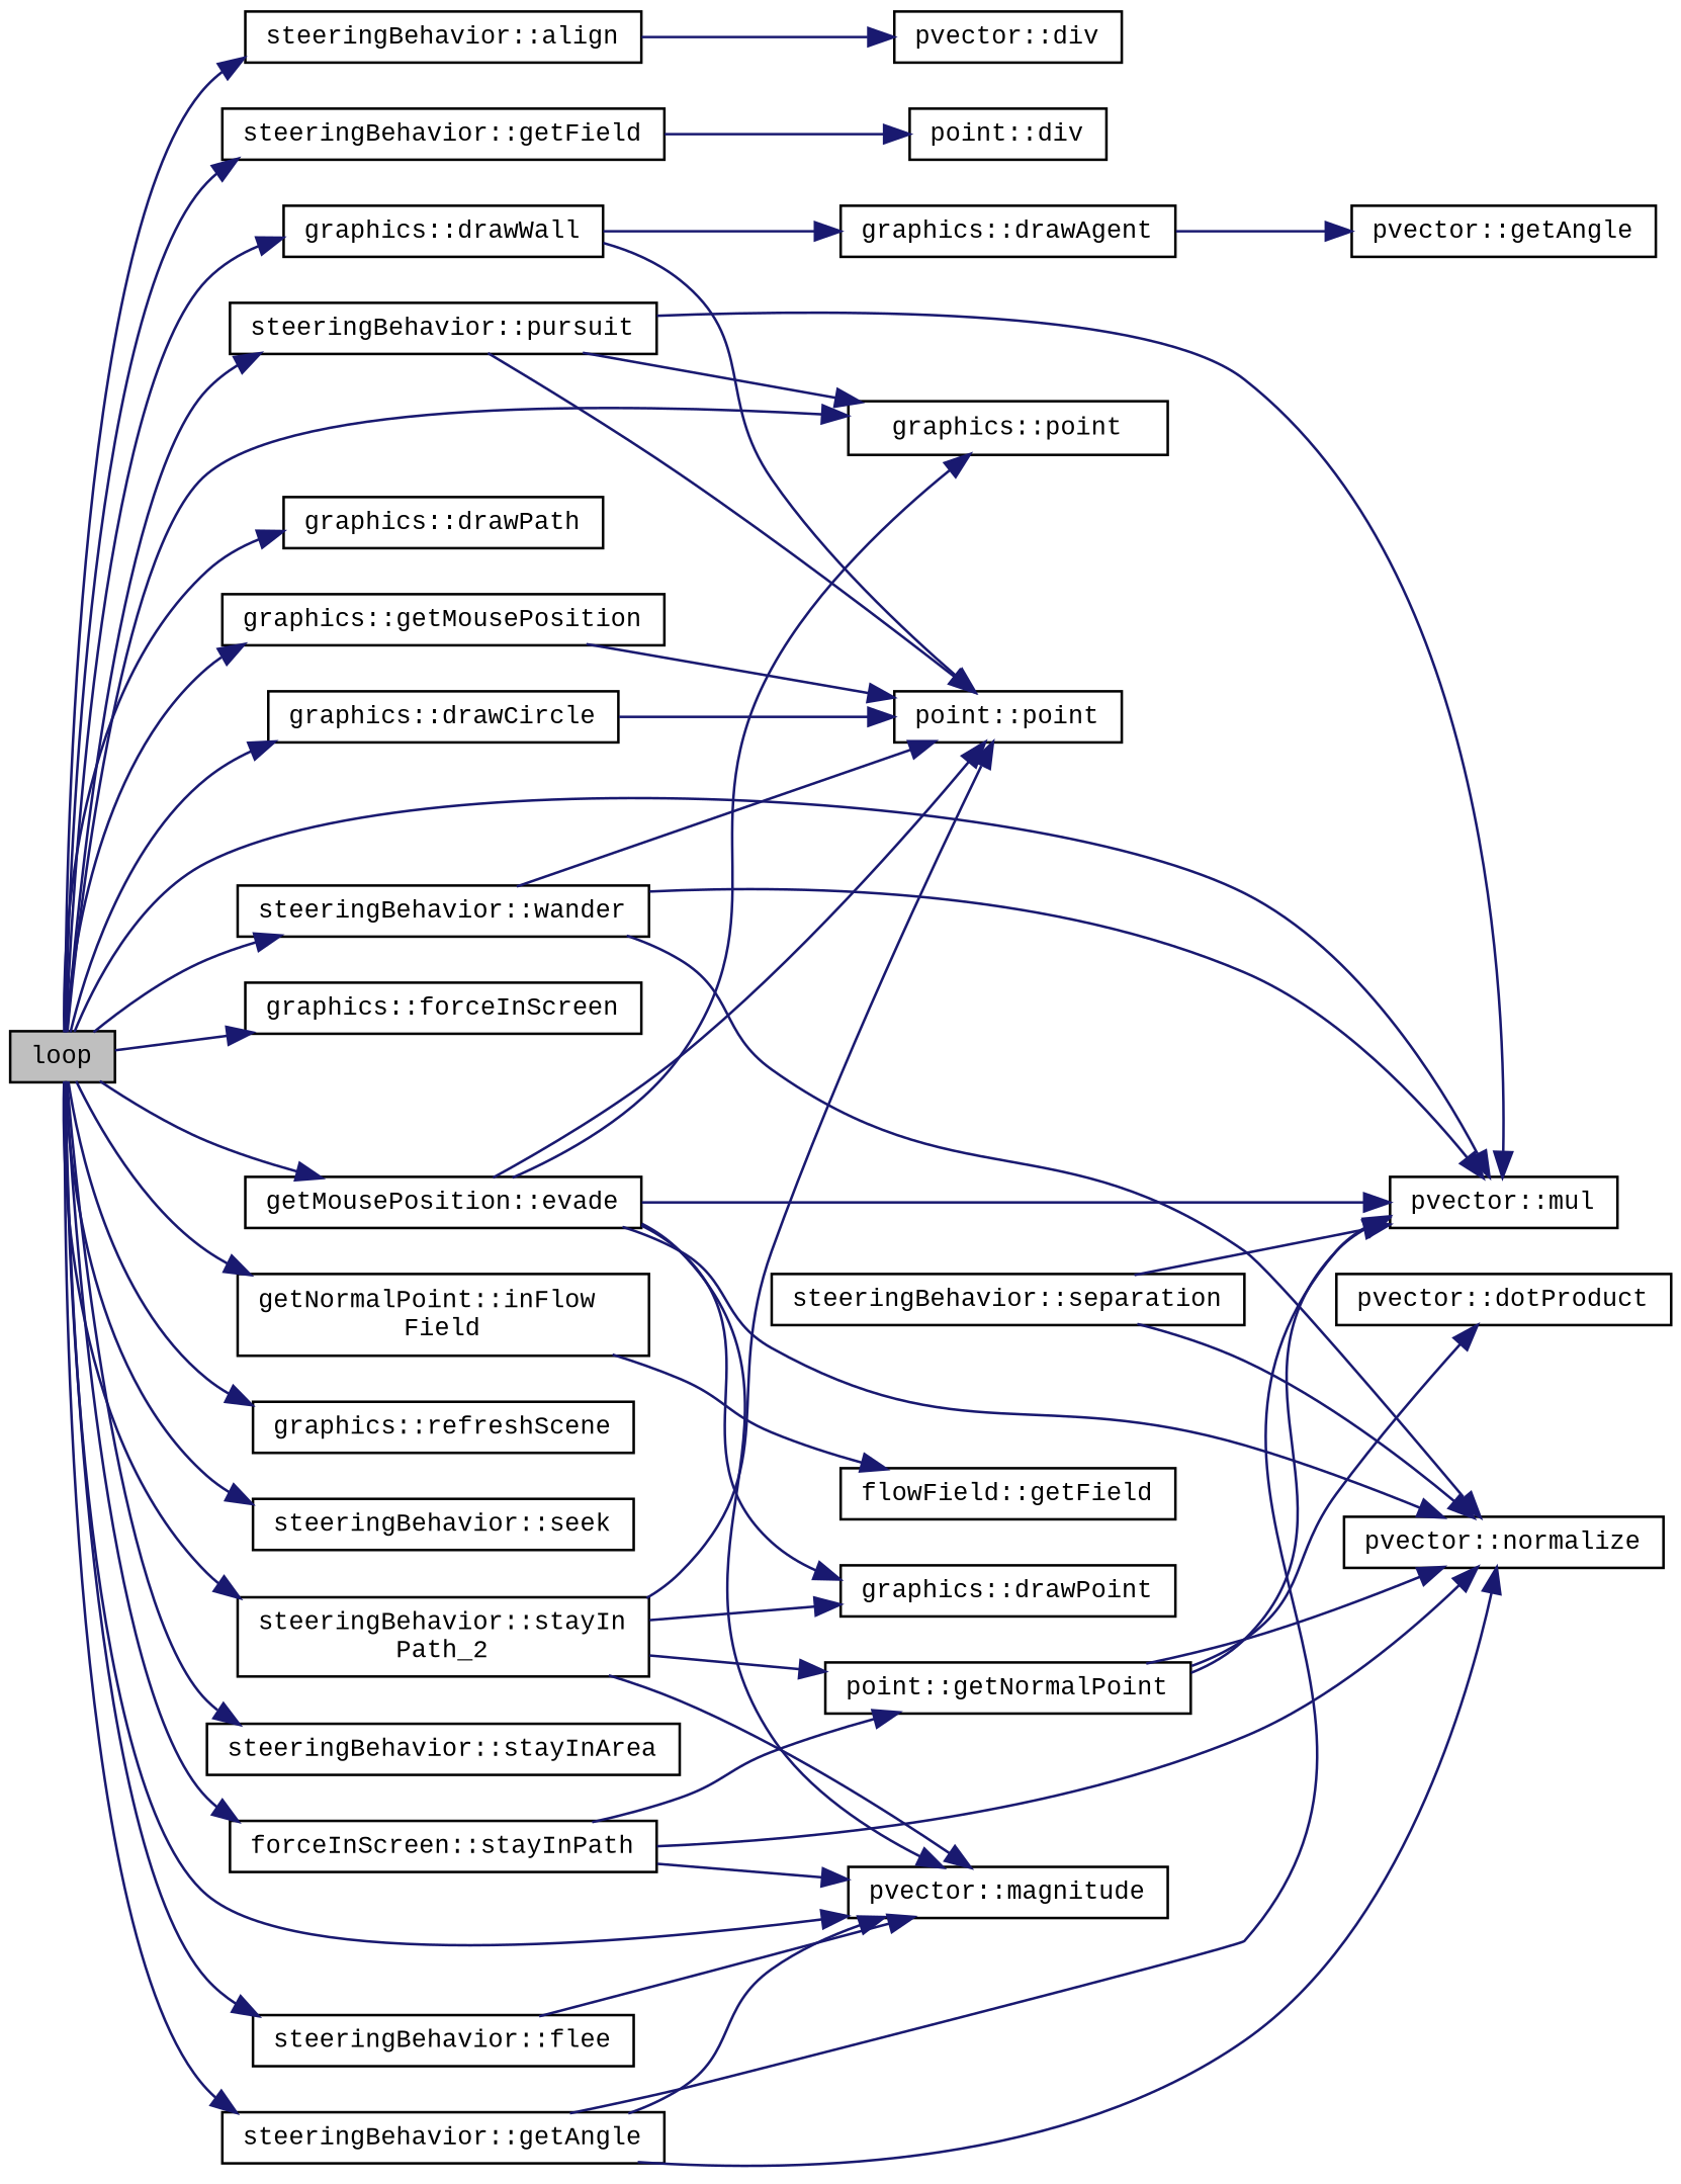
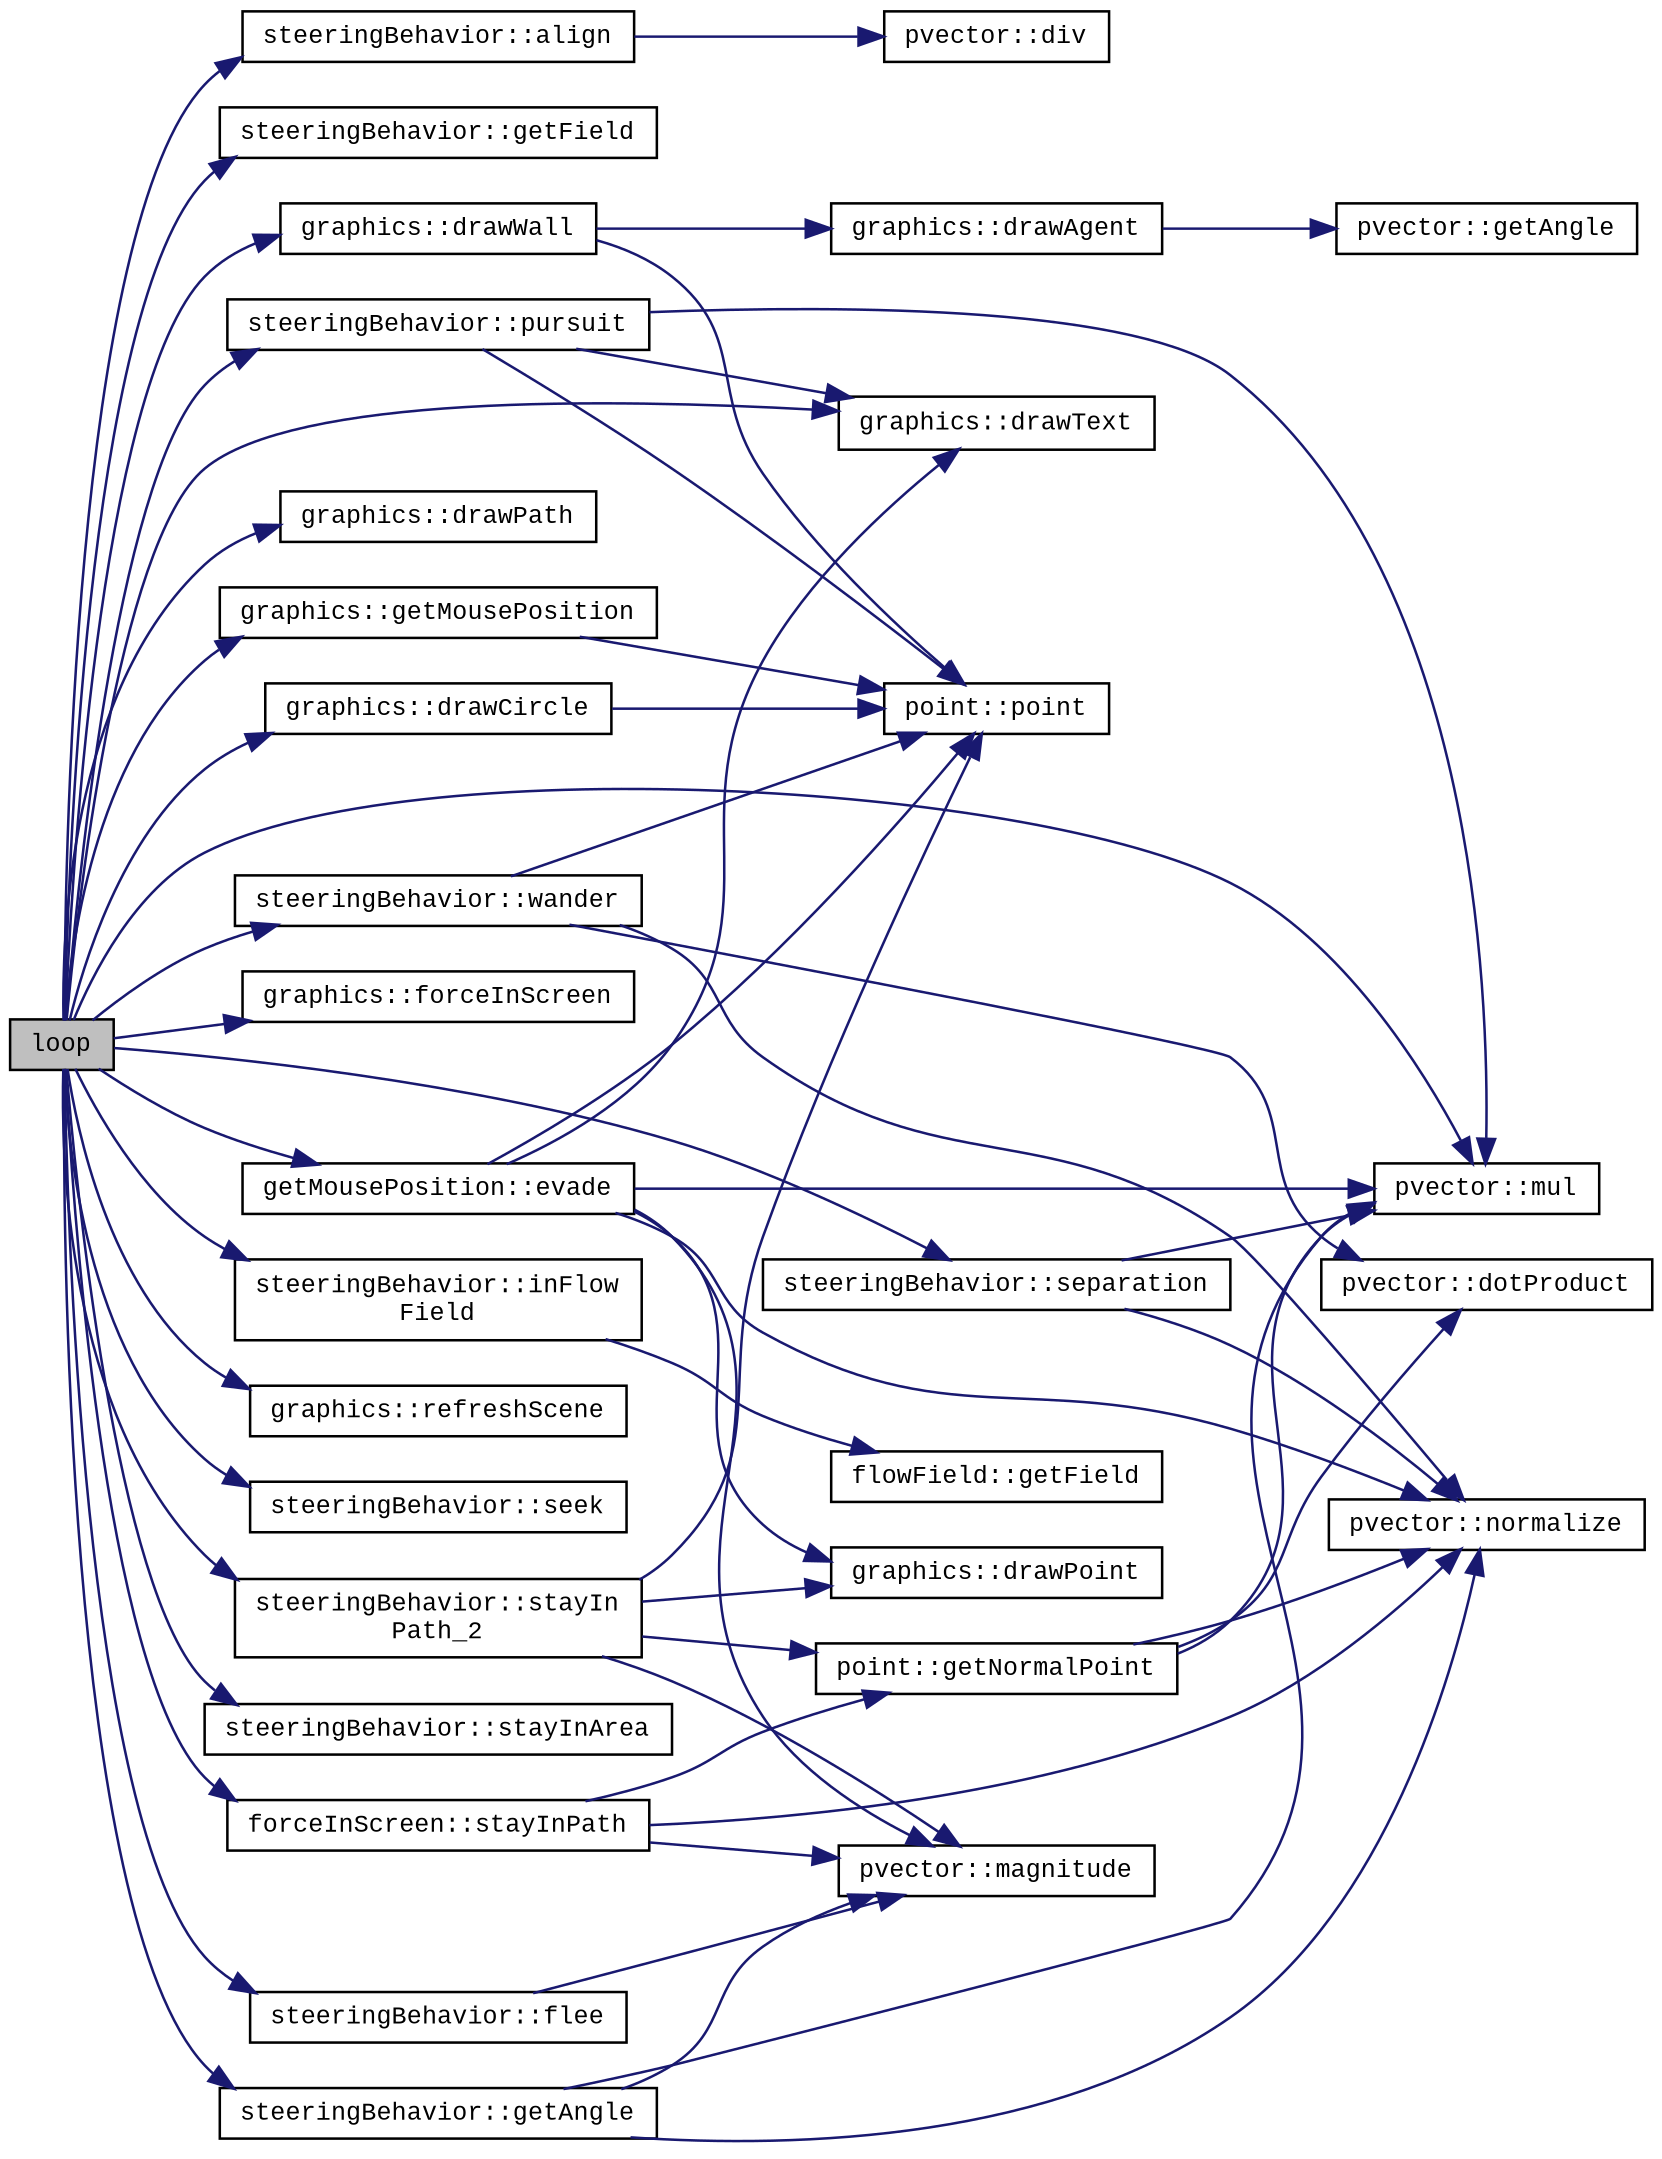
  digraph {
    fontname="Liberation Mono"
    rankdir=LR
    node [color=black fillcolor=white fontname="Liberation Mono" fontsize=10 shape=record style=filled]
    edge [color=midnightblue fontname="Liberation Mono" fontsize=10 labelfontname=Helvetica labelfontsize=10 style=solid]
    n1 [fillcolor=grey75 fontcolor=black height=0.2 label=loop width=0.4]
    n2 [height=0.2 label="steeringBehavior::align" width=0.4]
    n3 [height=0.2 label="steeringBehavior::getAngle" width=0.4]
    n4 [height=0.2 label="pvector::mul" width=0.4]
    n5 [height=0.2 label="steeringBehavior::getField" width=0.4]
    n6 [height=0.2 label="graphics::drawCircle" width=0.4]
    n7 [height=0.2 label="graphics::drawPath" width=0.4]
-   n8 [height=0.2 label="graphics::point" width=0.4]
+   n8 [height=0.2 label="graphics::drawText" width=0.4]
    n9 [height=0.2 label="graphics::drawWall" width=0.4]
    n10 [height=0.2 label="getMousePosition::evade" width=0.4]
    n11 [height=0.2 label="steeringBehavior::flee" width=0.4]
    n12 [height=0.2 label="graphics::forceInScreen" width=0.4]
    n13 [height=0.2 label="graphics::getMousePosition" width=0.4]
-   n14 [height=0.2 label="getNormalPoint::inFlow\lField" width=0.4]
+   n14 [height=0.2 label="steeringBehavior::inFlow\lField" width=0.4]
    n15 [height=0.2 label="steeringBehavior::pursuit" width=0.4]
    n16 [height=0.2 label="graphics::refreshScene" width=0.4]
    n17 [height=0.2 label="steeringBehavior::seek" width=0.4]
    n18 [height=0.2 label="steeringBehavior::separation" width=0.4]
    n19 [height=0.2 label="steeringBehavior::stayInArea" width=0.4]
    n20 [height=0.2 label="forceInScreen::stayInPath" width=0.4]
    n21 [height=0.2 label="steeringBehavior::stayIn\lPath_2" width=0.4]
    n22 [height=0.2 label="steeringBehavior::wander" width=0.4]
    n23 [height=0.2 label="pvector::div" width=0.4]
    n24 [height=0.2 label="pvector::magnitude" width=0.4]
    n25 [height=0.2 label="pvector::normalize" width=0.4]
-   n26 [height=0.2 label="point::div" width=0.4]
    n27 [height=0.2 label="graphics::drawAgent" width=0.4]
    n28 [height=0.2 label="pvector::getAngle" width=0.4]
    n29 [height=0.2 label="point::point" width=0.4]
    n30 [height=0.2 label="graphics::drawPoint" width=0.4]
    n31 [height=0.2 label="flowField::getField" width=0.4]
    n32 [height=0.2 label="point::getNormalPoint" width=0.4]
    n33 [height=0.2 label="pvector::dotProduct" width=0.4]
    n1 -> n2
    n1 -> n3
    n1 -> n4
    n1 -> n5
    n1 -> n6
    n1 -> n7
    n1 -> n8
    n1 -> n9
    n1 -> n10
    n1 -> n11
    n1 -> n12
    n1 -> n13
    n1 -> n14
    n1 -> n15
    n1 -> n16
    n1 -> n17
-   n1 -> n24
+   n1 -> n18
    n1 -> n19
    n1 -> n20
    n1 -> n21
    n1 -> n22
    n2 -> n23
    n3 -> n4
    n3 -> n24
    n3 -> n25
-   n5 -> n26
    n6 -> n29
    n9 -> n27
    n9 -> n29
    n10 -> n4
    n10 -> n8
    n10 -> n24
    n10 -> n25
    n10 -> n29
    n10 -> n30
    n11 -> n24
    n13 -> n29
    n14 -> n31
    n15 -> n4
    n15 -> n8
    n15 -> n29
    n18 -> n4
    n18 -> n25
    n20 -> n24
    n20 -> n25
    n20 -> n32
    n21 -> n24
    n21 -> n29
    n21 -> n30
    n21 -> n32
-   n22 -> n4
+   n22 -> n33
    n22 -> n25
    n22 -> n29
    n27 -> n28
    n32 -> n4
    n32 -> n25
    n32 -> n33
  }
